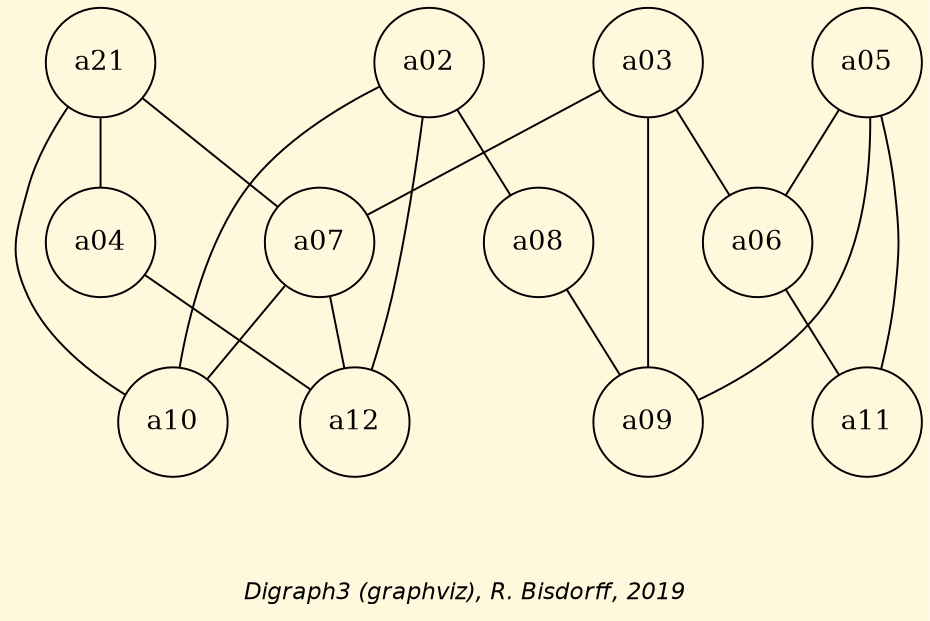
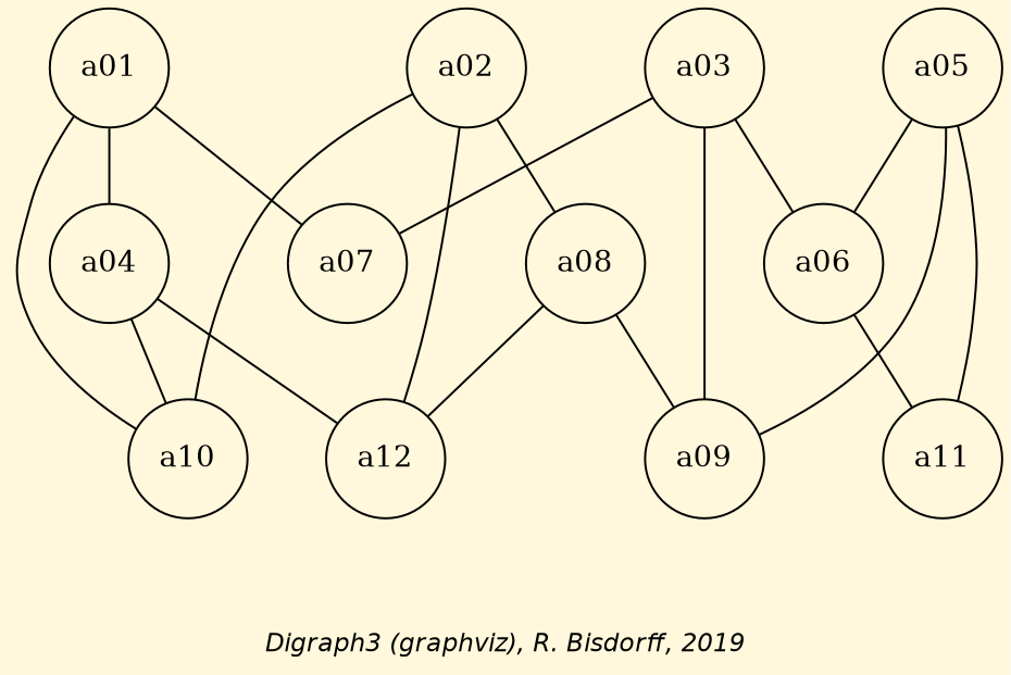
  strict graph {
    bgcolor=cornsilk
    fontname="Helvetica-Oblique"
    fontsize=12
    label="\nDigraph3 (graphviz), R. Bisdorff, 2019"
    node [shape=circle]
    edge [arrowhead=none arrowtail=none color=black dir=both style="setlinewidth(1)"]
-   n1 [label=a21]
+   n1 [label=a01]
    n2 [label=a04]
    n3 [label=a07]
    n4 [label=a10]
    n5 [label=a12]
    n6 [label=a02]
    n7 [label=a08]
    n8 [label=a09]
    n9 [label=a03]
    n10 [label=a06]
    n11 [label=a11]
    n12 [label=a05]
    n1 -- n2
    n1 -- n3
    n1 -- n4
    n2 -- n5
-   n3 -- n4
+   n2 -- n4
    n6 -- n4
    n6 -- n5
    n6 -- n7
-   n3 -- n5
+   n7 -- n5
    n7 -- n8
    n9 -- n3
    n9 -- n8
    n9 -- n10
    n10 -- n11
    n12 -- n8
    n12 -- n10
    n12 -- n11
  }
